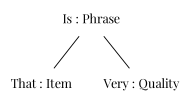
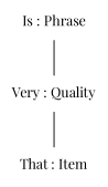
  graph {
    fontname="Playfair Display"
    node [fontname="Playfair Display" shape=plaintext style=solid]
    edge [fontname="Playfair Display" style=solid]
    n1 [label="Is : Phrase"]
    n2 [label="That : Item"]
    n3 [label="Very : Quality"]
-   n1 -- n2
+   n3 -- n2
    n1 -- n3
  }
